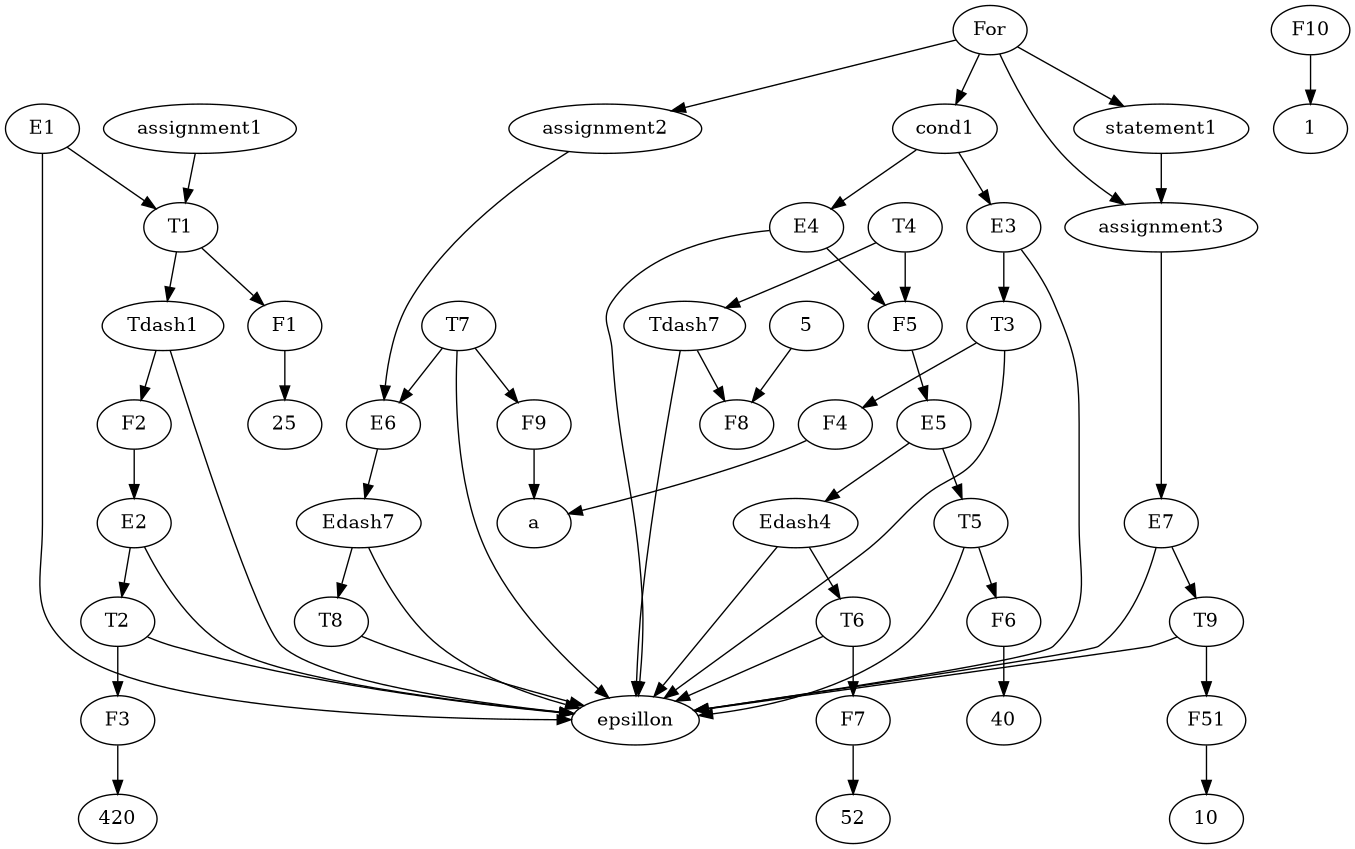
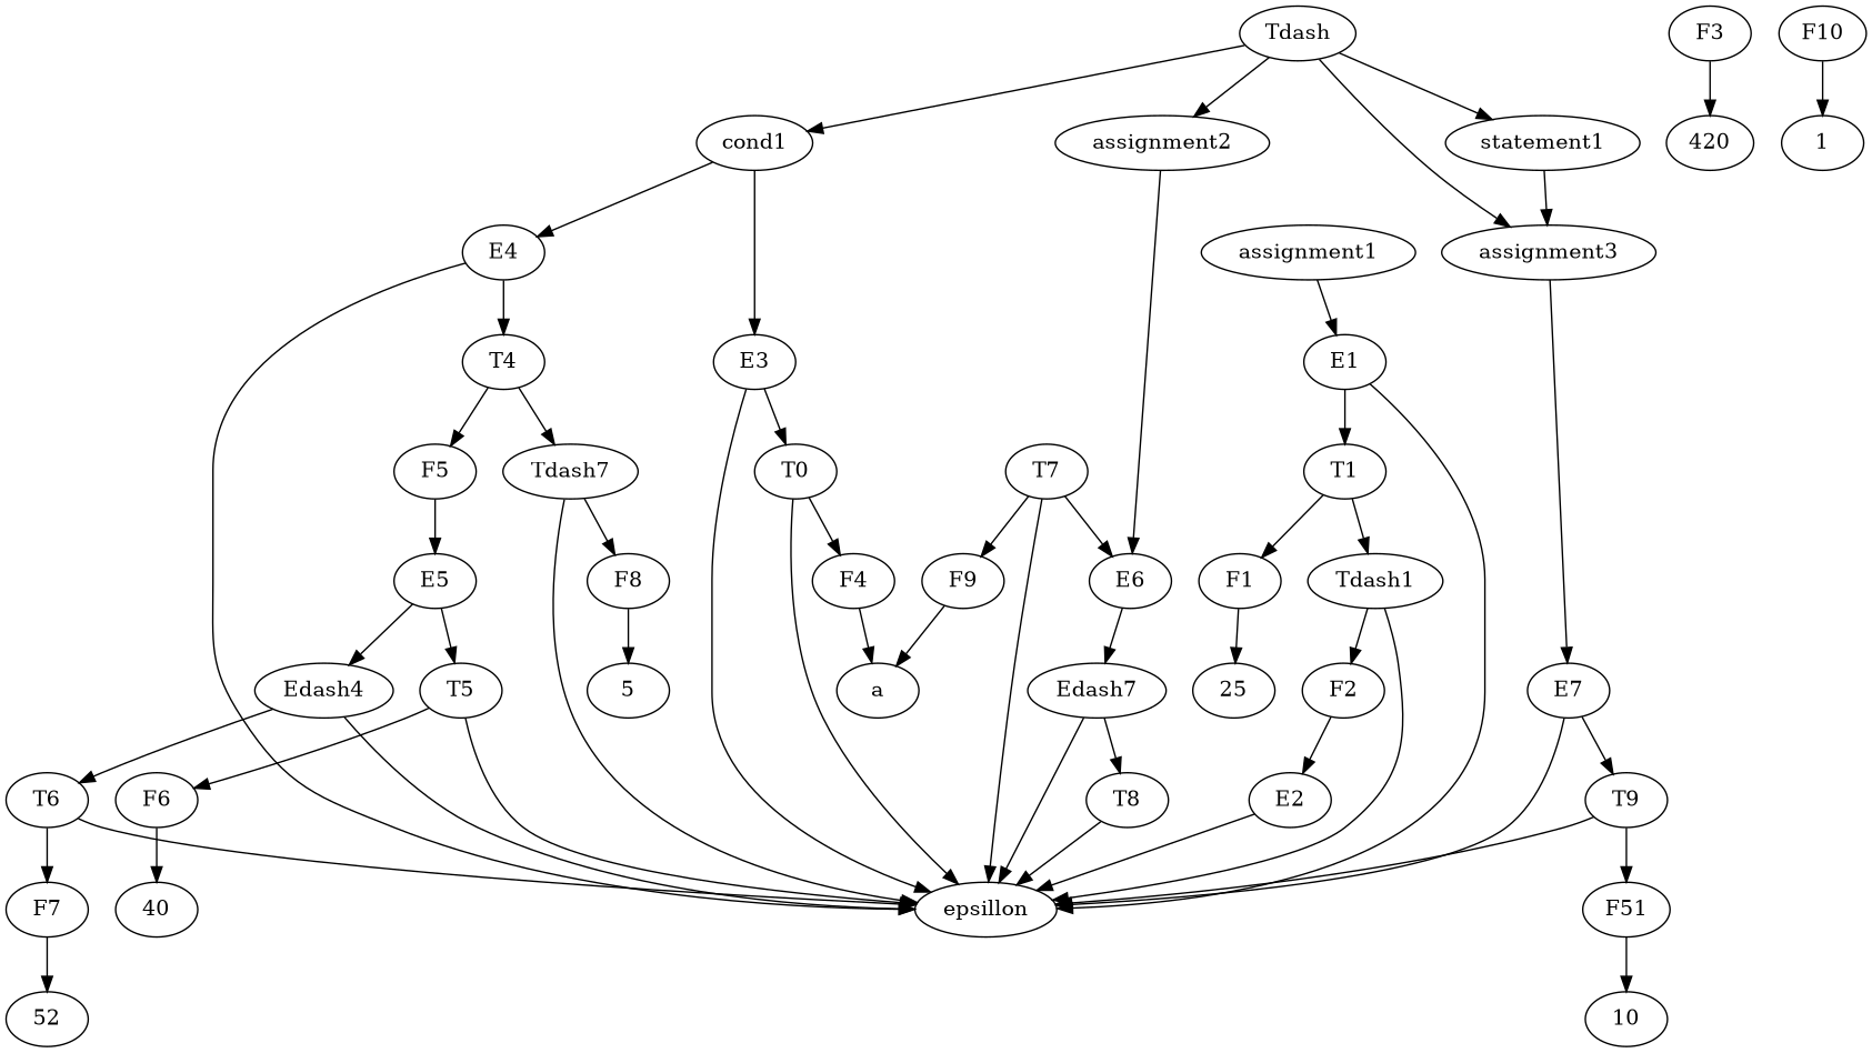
  digraph {
    fontname="DejaVu Serif"
    node [fontname="DejaVu Serif"]
    edge [fontname="DejaVu Serif"]
-   For
+   For [label=Tdash]
    cond1
    assignment2
    statement1
    assignment3
    assignment1
    E1
    E3
    E4
    E6
    T1
    epsillon
-   T3
+   T3 [label=T0]
    T4
    Edash7
    E7
    F1
    Tdash1
    25
    F2
    E2
-   T2
    F3
    420
    F4
    F5
    Tdash7
    a
    E5
    F8
    T5
    Edash4
    5
    F6
    T6
    40
    F7
    52
    T7
    F9
    T8
    F10
    1
    T9
    n45 [label=F51]
    10
    For -> cond1
    For -> assignment2
    For -> statement1
    For -> assignment3
    cond1 -> E3
    cond1 -> E4
    assignment2 -> E6
    statement1 -> assignment3
    assignment3 -> E7
-   assignment1 -> T1
+   assignment1 -> E1
    E1 -> T1
    E1 -> epsillon
    E3 -> epsillon
    E3 -> T3
    E4 -> epsillon
-   E4 -> F5
+   E4 -> T4
    E6 -> Edash7
    T1 -> F1
    T1 -> Tdash1
    T3 -> epsillon
    T3 -> F4
    T4 -> F5
    T4 -> Tdash7
    Edash7 -> epsillon
    Edash7 -> T8
    E7 -> epsillon
    E7 -> T9
    F1 -> 25
    Tdash1 -> epsillon
    Tdash1 -> F2
    F2 -> E2
    E2 -> epsillon
-   E2 -> T2
-   T2 -> epsillon
-   T2 -> F3
    F3 -> 420
    F4 -> a
    F5 -> E5
    Tdash7 -> epsillon
    Tdash7 -> F8
    E5 -> T5
    E5 -> Edash4
-   5 -> F8
+   F8 -> 5
    T5 -> epsillon
    T5 -> F6
    Edash4 -> epsillon
    Edash4 -> T6
    F6 -> 40
    T6 -> epsillon
    T6 -> F7
    F7 -> 52
    T7 -> E6
    T7 -> epsillon
    T7 -> F9
    F9 -> a
    T8 -> epsillon
    F10 -> 1
    T9 -> epsillon
    T9 -> n45
    n45 -> 10
  }
